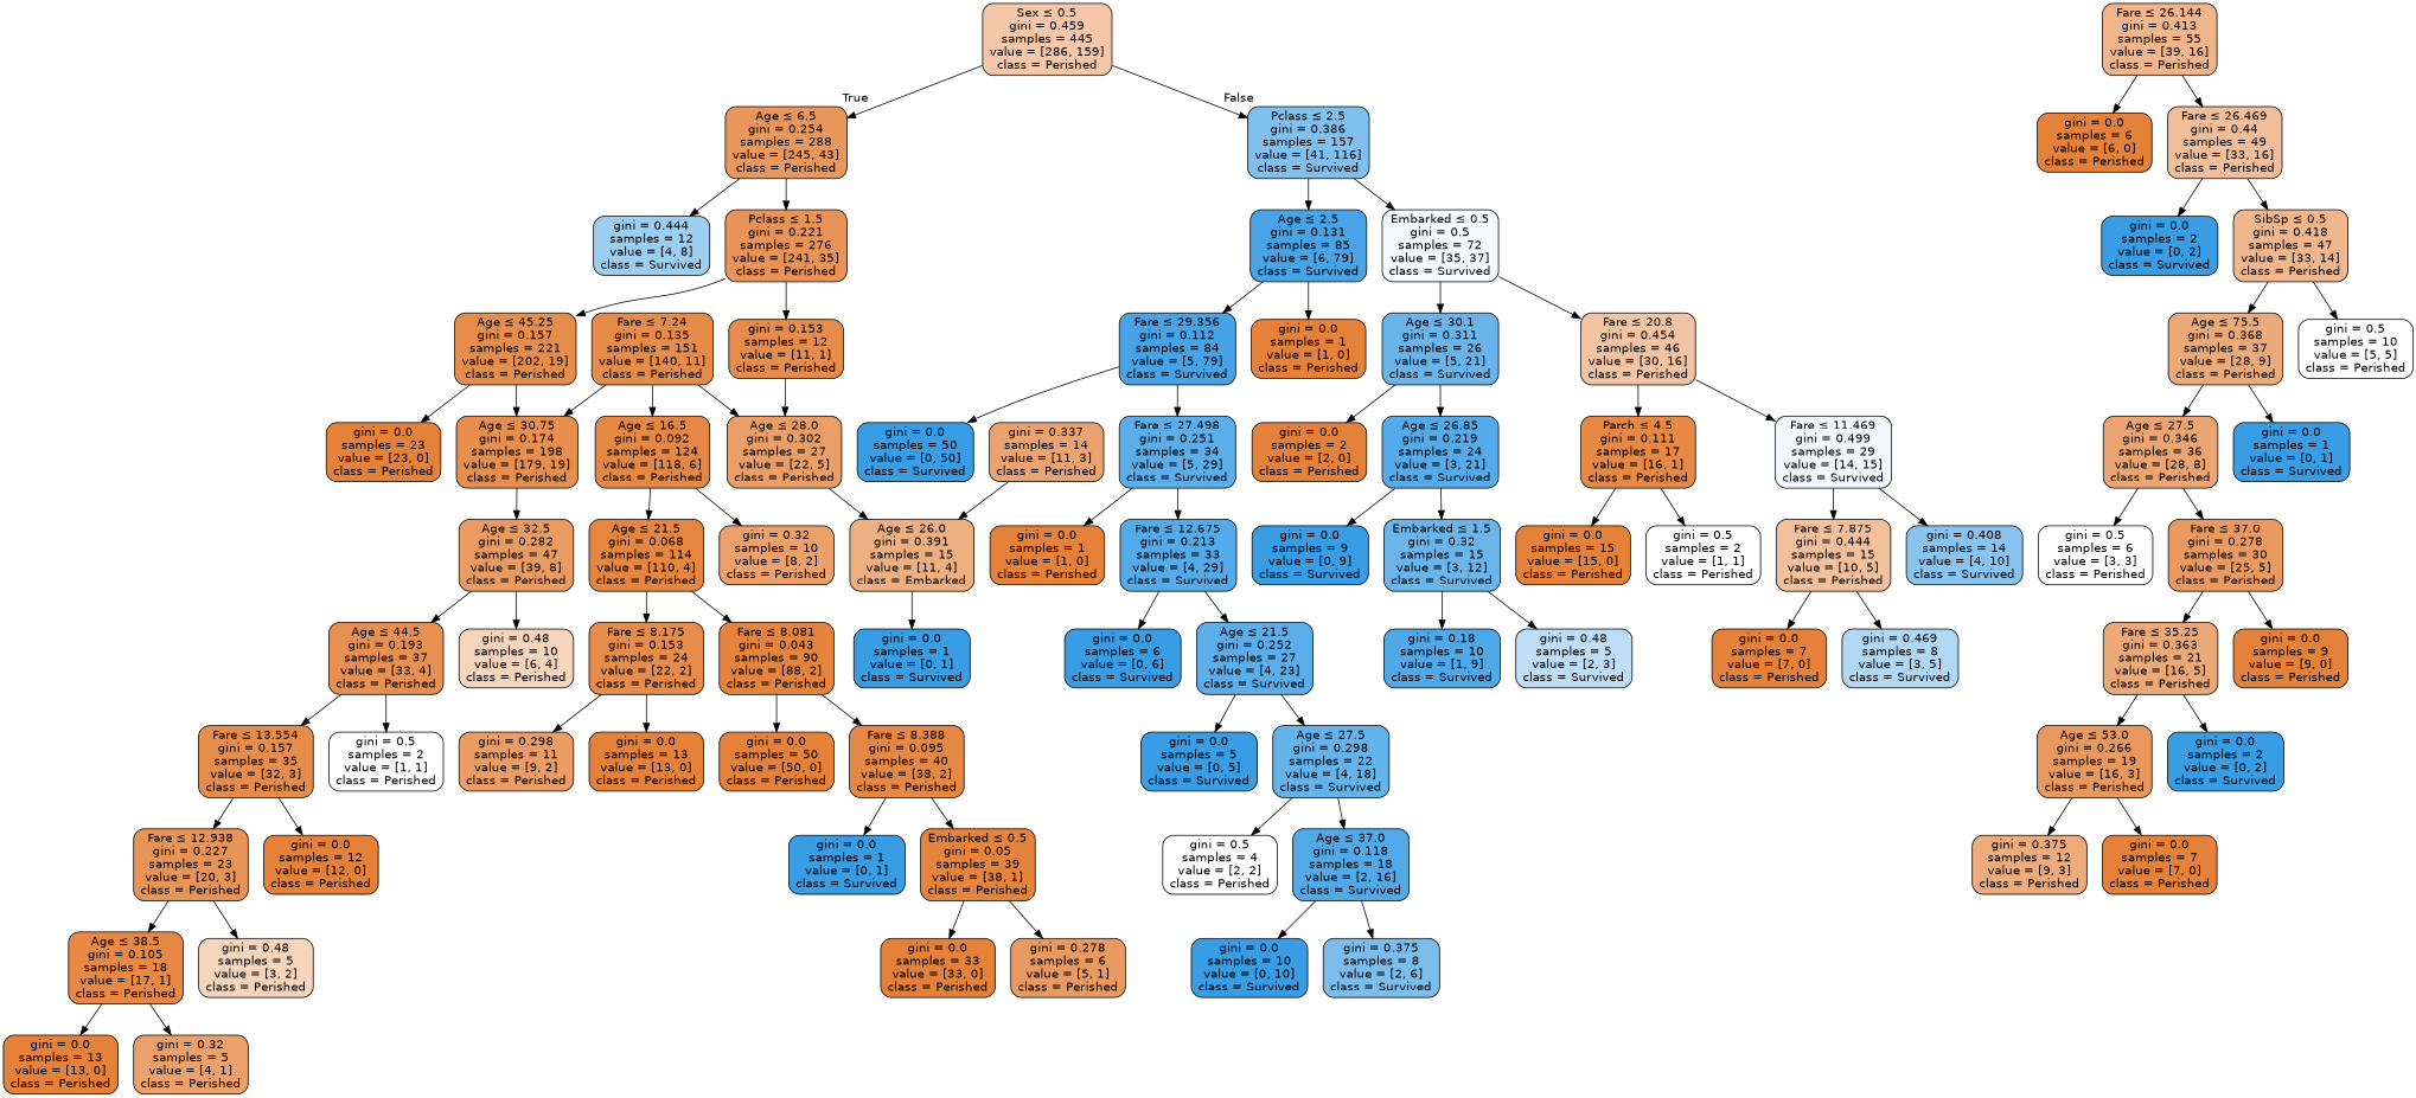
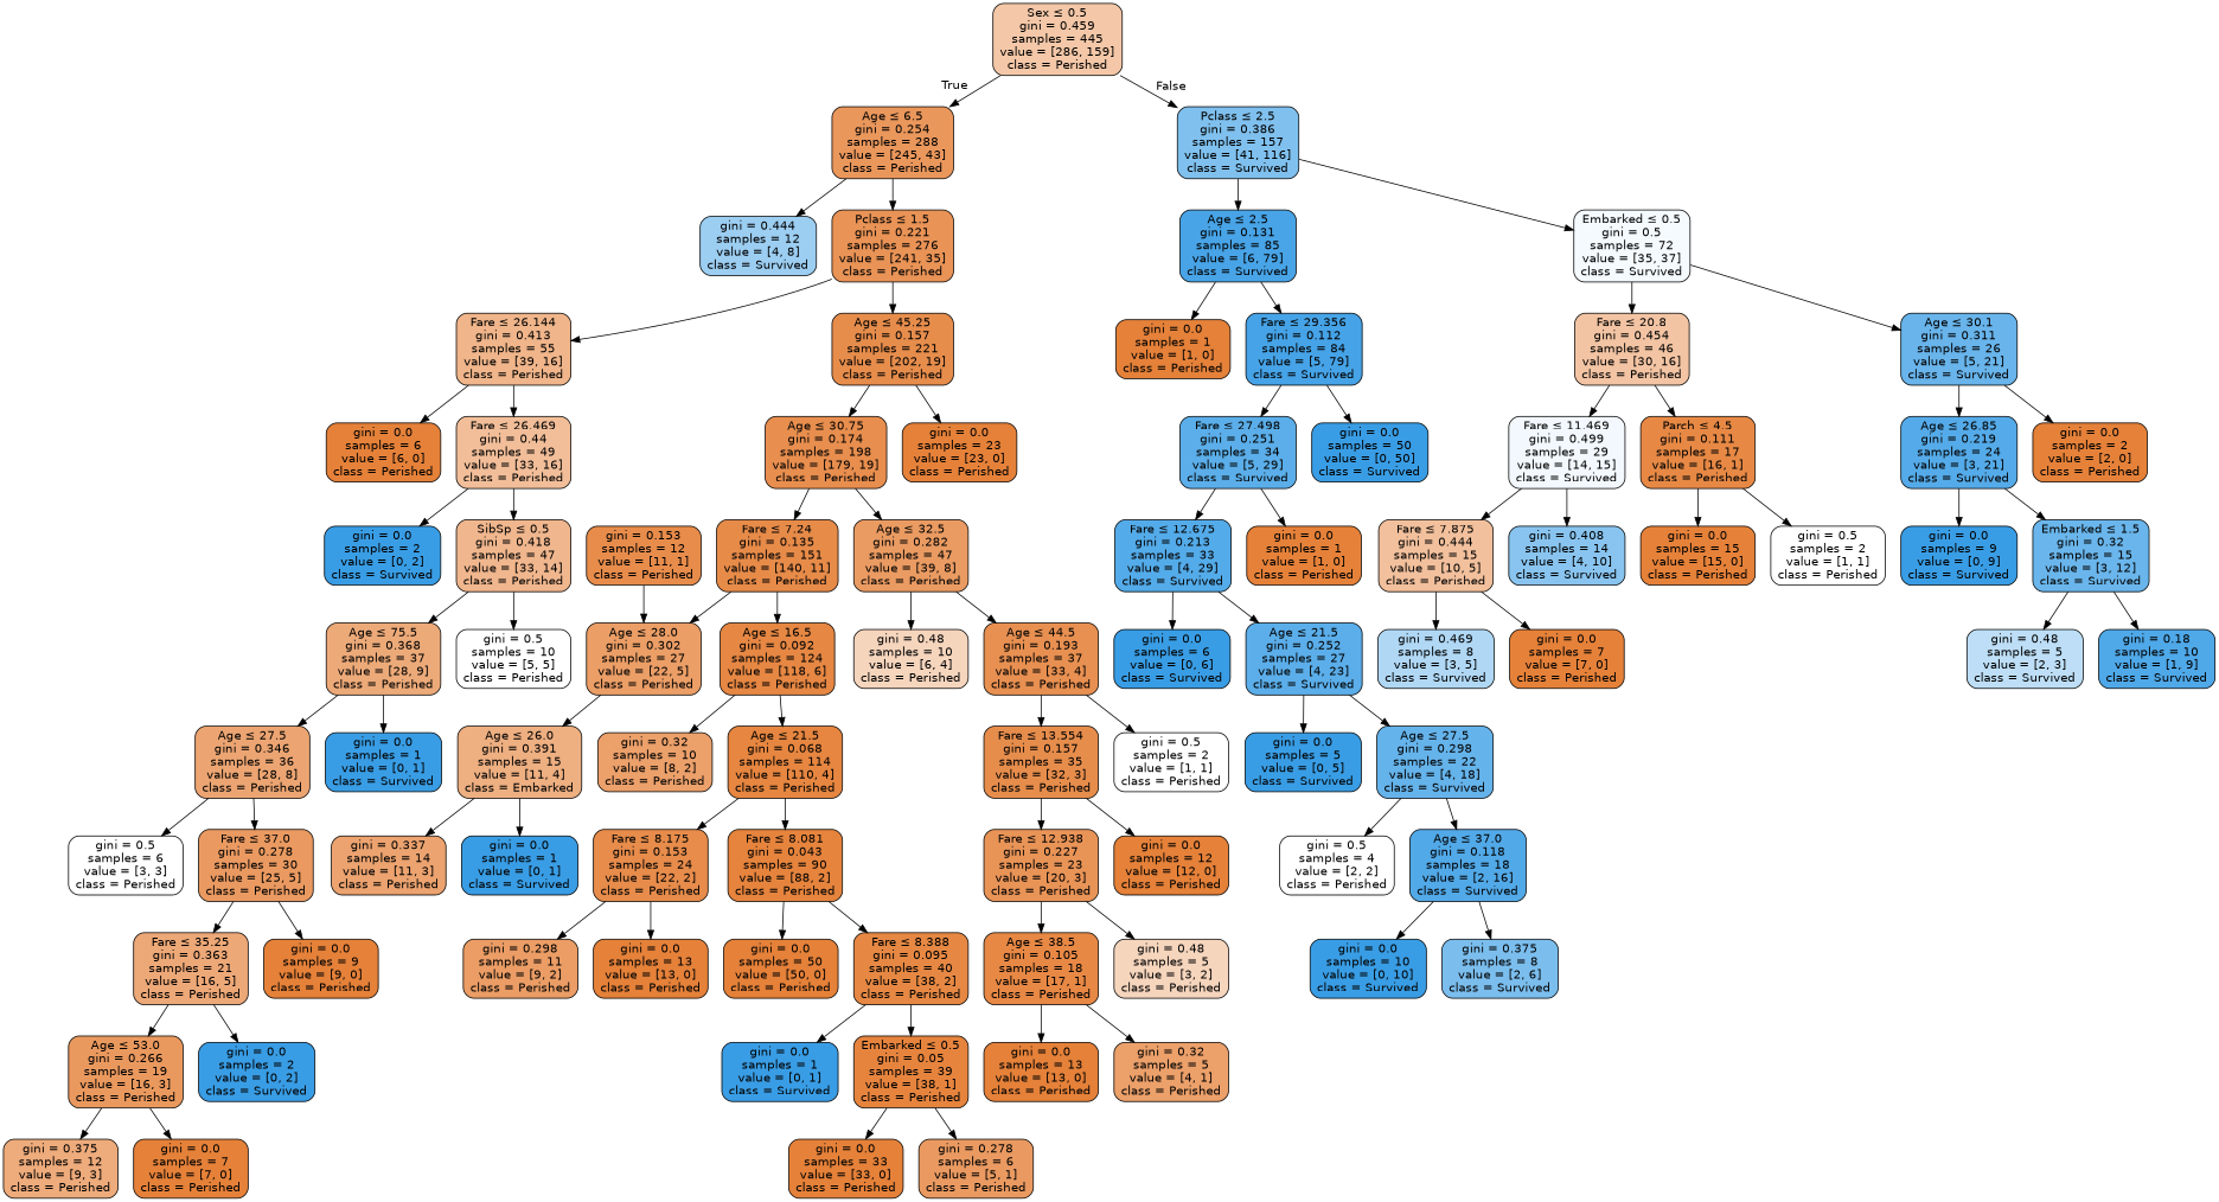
  digraph {
    node [color=black fillcolor="#e58139" fontname=helvetica shape=box style="filled, rounded"]
    edge [fontname=helvetica]
    n1 [fillcolor="#f3c7a7" label=<Sex &le; 0.5<br/>gini = 0.459<br/>samples = 445<br/>value = [286, 159]<br/>class = Perished>]
    n2 [fillcolor="#ea975c" label=<Age &le; 6.5<br/>gini = 0.254<br/>samples = 288<br/>value = [245, 43]<br/>class = Perished>]
    n3 [fillcolor="#7fc0ee" label=<Pclass &le; 2.5<br/>gini = 0.386<br/>samples = 157<br/>value = [41, 116]<br/>class = Survived>]
    n4 [fillcolor="#9ccef2" label=<gini = 0.444<br/>samples = 12<br/>value = [4, 8]<br/>class = Survived>]
    n5 [fillcolor="#e99356" label=<Pclass &le; 1.5<br/>gini = 0.221<br/>samples = 276<br/>value = [241, 35]<br/>class = Perished>]
    n6 [fillcolor="#48a4e7" label=<Age &le; 2.5<br/>gini = 0.131<br/>samples = 85<br/>value = [6, 79]<br/>class = Survived>]
    n7 [fillcolor="#f4fafe" label=<Embarked &le; 0.5<br/>gini = 0.5<br/>samples = 72<br/>value = [35, 37]<br/>class = Survived>]
    n8 [fillcolor="#f0b58a" label=<Fare &le; 26.144<br/>gini = 0.413<br/>samples = 55<br/>value = [39, 16]<br/>class = Perished>]
    n9 [fillcolor="#e78d4c" label=<Age &le; 45.25<br/>gini = 0.157<br/>samples = 221<br/>value = [202, 19]<br/>class = Perished>]
    n10 [label=<gini = 0.0<br/>samples = 6<br/>value = [6, 0]<br/>class = Perished>]
    n11 [fillcolor="#f2be99" label=<Fare &le; 26.469<br/>gini = 0.44<br/>samples = 49<br/>value = [33, 16]<br/>class = Perished>]
    n12 [fillcolor="#e88e4e" label=<Age &le; 30.75<br/>gini = 0.174<br/>samples = 198<br/>value = [179, 19]<br/>class = Perished>]
    n13 [label=<gini = 0.0<br/>samples = 23<br/>value = [23, 0]<br/>class = Perished>]
    n14 [fillcolor="#399de5" label=<gini = 0.0<br/>samples = 2<br/>value = [0, 2]<br/>class = Survived>]
    n15 [fillcolor="#f0b68d" label=<SibSp &le; 0.5<br/>gini = 0.418<br/>samples = 47<br/>value = [33, 14]<br/>class = Perished>]
    n16 [fillcolor="#edaa79" label=<Age &le; 75.5<br/>gini = 0.368<br/>samples = 37<br/>value = [28, 9]<br/>class = Perished>]
    n17 [fillcolor="#ffffff" label=<gini = 0.5<br/>samples = 10<br/>value = [5, 5]<br/>class = Perished>]
    n18 [fillcolor="#eca572" label=<Age &le; 27.5<br/>gini = 0.346<br/>samples = 36<br/>value = [28, 8]<br/>class = Perished>]
    n19 [fillcolor="#399de5" label=<gini = 0.0<br/>samples = 1<br/>value = [0, 1]<br/>class = Survived>]
    n20 [fillcolor="#ffffff" label=<gini = 0.5<br/>samples = 6<br/>value = [3, 3]<br/>class = Perished>]
    n21 [fillcolor="#ea9a61" label=<Fare &le; 37.0<br/>gini = 0.278<br/>samples = 30<br/>value = [25, 5]<br/>class = Perished>]
    n22 [fillcolor="#eda877" label=<Fare &le; 35.25<br/>gini = 0.363<br/>samples = 21<br/>value = [16, 5]<br/>class = Perished>]
    n23 [label=<gini = 0.0<br/>samples = 9<br/>value = [9, 0]<br/>class = Perished>]
    n24 [fillcolor="#ea995e" label=<Age &le; 53.0<br/>gini = 0.266<br/>samples = 19<br/>value = [16, 3]<br/>class = Perished>]
    n25 [fillcolor="#399de5" label=<gini = 0.0<br/>samples = 2<br/>value = [0, 2]<br/>class = Survived>]
    n26 [fillcolor="#eeab7b" label=<gini = 0.375<br/>samples = 12<br/>value = [9, 3]<br/>class = Perished>]
    n27 [label=<gini = 0.0<br/>samples = 7<br/>value = [7, 0]<br/>class = Perished>]
    n28 [fillcolor="#e78b49" label=<Fare &le; 7.24<br/>gini = 0.135<br/>samples = 151<br/>value = [140, 11]<br/>class = Perished>]
    n29 [fillcolor="#ea9b62" label=<Age &le; 32.5<br/>gini = 0.282<br/>samples = 47<br/>value = [39, 8]<br/>class = Perished>]
    n30 [fillcolor="#eb9e66" label=<Age &le; 28.0<br/>gini = 0.302<br/>samples = 27<br/>value = [22, 5]<br/>class = Perished>]
    n31 [fillcolor="#e68743" label=<Age &le; 16.5<br/>gini = 0.092<br/>samples = 124<br/>value = [118, 6]<br/>class = Perished>]
    n32 [fillcolor="#f6d5bd" label=<gini = 0.48<br/>samples = 10<br/>value = [6, 4]<br/>class = Perished>]
    n33 [fillcolor="#e89051" label=<Age &le; 44.5<br/>gini = 0.193<br/>samples = 37<br/>value = [33, 4]<br/>class = Perished>]
    n34 [fillcolor="#eeaf81" label=<Age &le; 26.0<br/>gini = 0.391<br/>samples = 15<br/>value = [11, 4]<br/>class = Embarked>]
    n35 [fillcolor="#eca06a" label=<gini = 0.32<br/>samples = 10<br/>value = [8, 2]<br/>class = Perished>]
    n36 [fillcolor="#e68640" label=<Age &le; 21.5<br/>gini = 0.068<br/>samples = 114<br/>value = [110, 4]<br/>class = Perished>]
    n37 [fillcolor="#eca36f" label=<gini = 0.337<br/>samples = 14<br/>value = [11, 3]<br/>class = Perished>]
    n38 [fillcolor="#399de5" label=<gini = 0.0<br/>samples = 1<br/>value = [0, 1]<br/>class = Survived>]
    n39 [fillcolor="#e78c4b" label=<gini = 0.153<br/>samples = 12<br/>value = [11, 1]<br/>class = Perished>]
    n40 [fillcolor="#e78c4b" label=<Fare &le; 8.175<br/>gini = 0.153<br/>samples = 24<br/>value = [22, 2]<br/>class = Perished>]
    n41 [fillcolor="#e6843d" label=<Fare &le; 8.081<br/>gini = 0.043<br/>samples = 90<br/>value = [88, 2]<br/>class = Perished>]
    n42 [fillcolor="#eb9d65" label=<gini = 0.298<br/>samples = 11<br/>value = [9, 2]<br/>class = Perished>]
    n43 [label=<gini = 0.0<br/>samples = 13<br/>value = [13, 0]<br/>class = Perished>]
    n44 [label=<gini = 0.0<br/>samples = 50<br/>value = [50, 0]<br/>class = Perished>]
    n45 [fillcolor="#e68843" label=<Fare &le; 8.388<br/>gini = 0.095<br/>samples = 40<br/>value = [38, 2]<br/>class = Perished>]
    n46 [fillcolor="#399de5" label=<gini = 0.0<br/>samples = 1<br/>value = [0, 1]<br/>class = Survived>]
    n47 [fillcolor="#e6843e" label=<Embarked &le; 0.5<br/>gini = 0.05<br/>samples = 39<br/>value = [38, 1]<br/>class = Perished>]
    n48 [label=<gini = 0.0<br/>samples = 33<br/>value = [33, 0]<br/>class = Perished>]
    n49 [fillcolor="#ea9a61" label=<gini = 0.278<br/>samples = 6<br/>value = [5, 1]<br/>class = Perished>]
    n50 [fillcolor="#e78d4c" label=<Fare &le; 13.554<br/>gini = 0.157<br/>samples = 35<br/>value = [32, 3]<br/>class = Perished>]
    n51 [fillcolor="#ffffff" label=<gini = 0.5<br/>samples = 2<br/>value = [1, 1]<br/>class = Perished>]
    n52 [fillcolor="#e99457" label=<Fare &le; 12.938<br/>gini = 0.227<br/>samples = 23<br/>value = [20, 3]<br/>class = Perished>]
    n53 [label=<gini = 0.0<br/>samples = 12<br/>value = [12, 0]<br/>class = Perished>]
    n54 [fillcolor="#e78845" label=<Age &le; 38.5<br/>gini = 0.105<br/>samples = 18<br/>value = [17, 1]<br/>class = Perished>]
    n55 [fillcolor="#f6d5bd" label=<gini = 0.48<br/>samples = 5<br/>value = [3, 2]<br/>class = Perished>]
    n56 [label=<gini = 0.0<br/>samples = 13<br/>value = [13, 0]<br/>class = Perished>]
    n57 [fillcolor="#eca06a" label=<gini = 0.32<br/>samples = 5<br/>value = [4, 1]<br/>class = Perished>]
    n58 [label=<gini = 0.0<br/>samples = 1<br/>value = [1, 0]<br/>class = Perished>]
    n59 [fillcolor="#46a3e7" label=<Fare &le; 29.356<br/>gini = 0.112<br/>samples = 84<br/>value = [5, 79]<br/>class = Survived>]
    n60 [fillcolor="#f3c4a3" label=<Fare &le; 20.8<br/>gini = 0.454<br/>samples = 46<br/>value = [30, 16]<br/>class = Perished>]
    n61 [fillcolor="#68b4eb" label=<Age &le; 30.1<br/>gini = 0.311<br/>samples = 26<br/>value = [5, 21]<br/>class = Survived>]
    n62 [fillcolor="#5baee9" label=<Fare &le; 27.498<br/>gini = 0.251<br/>samples = 34<br/>value = [5, 29]<br/>class = Survived>]
    n63 [fillcolor="#399de5" label=<gini = 0.0<br/>samples = 50<br/>value = [0, 50]<br/>class = Survived>]
    n64 [fillcolor="#54abe9" label=<Fare &le; 12.675<br/>gini = 0.213<br/>samples = 33<br/>value = [4, 29]<br/>class = Survived>]
    n65 [label=<gini = 0.0<br/>samples = 1<br/>value = [1, 0]<br/>class = Perished>]
    n66 [fillcolor="#399de5" label=<gini = 0.0<br/>samples = 6<br/>value = [0, 6]<br/>class = Survived>]
    n67 [fillcolor="#5baeea" label=<Age &le; 21.5<br/>gini = 0.252<br/>samples = 27<br/>value = [4, 23]<br/>class = Survived>]
    n68 [fillcolor="#399de5" label=<gini = 0.0<br/>samples = 5<br/>value = [0, 5]<br/>class = Survived>]
    n69 [fillcolor="#65b3eb" label=<Age &le; 27.5<br/>gini = 0.298<br/>samples = 22<br/>value = [4, 18]<br/>class = Survived>]
    n70 [fillcolor="#ffffff" label=<gini = 0.5<br/>samples = 4<br/>value = [2, 2]<br/>class = Perished>]
    n71 [fillcolor="#52a9e8" label=<Age &le; 37.0<br/>gini = 0.118<br/>samples = 18<br/>value = [2, 16]<br/>class = Survived>]
    n72 [fillcolor="#399de5" label=<gini = 0.0<br/>samples = 10<br/>value = [0, 10]<br/>class = Survived>]
    n73 [fillcolor="#7bbeee" label=<gini = 0.375<br/>samples = 8<br/>value = [2, 6]<br/>class = Survived>]
    n74 [fillcolor="#f2f8fd" label=<Fare &le; 11.469<br/>gini = 0.499<br/>samples = 29<br/>value = [14, 15]<br/>class = Survived>]
    n75 [fillcolor="#e78945" label=<Parch &le; 4.5<br/>gini = 0.111<br/>samples = 17<br/>value = [16, 1]<br/>class = Perished>]
    n76 [fillcolor="#55abe9" label=<Age &le; 26.85<br/>gini = 0.219<br/>samples = 24<br/>value = [3, 21]<br/>class = Survived>]
    n77 [label=<gini = 0.0<br/>samples = 2<br/>value = [2, 0]<br/>class = Perished>]
    n78 [fillcolor="#f2c09c" label=<Fare &le; 7.875<br/>gini = 0.444<br/>samples = 15<br/>value = [10, 5]<br/>class = Perished>]
    n79 [fillcolor="#88c4ef" label=<gini = 0.408<br/>samples = 14<br/>value = [4, 10]<br/>class = Survived>]
    n80 [label=<gini = 0.0<br/>samples = 15<br/>value = [15, 0]<br/>class = Perished>]
    n81 [fillcolor="#ffffff" label=<gini = 0.5<br/>samples = 2<br/>value = [1, 1]<br/>class = Perished>]
    n82 [fillcolor="#b0d8f5" label=<gini = 0.469<br/>samples = 8<br/>value = [3, 5]<br/>class = Survived>]
    n83 [label=<gini = 0.0<br/>samples = 7<br/>value = [7, 0]<br/>class = Perished>]
    n84 [fillcolor="#399de5" label=<gini = 0.0<br/>samples = 9<br/>value = [0, 9]<br/>class = Survived>]
    n85 [fillcolor="#6ab6ec" label=<Embarked &le; 1.5<br/>gini = 0.32<br/>samples = 15<br/>value = [3, 12]<br/>class = Survived>]
    n86 [fillcolor="#bddef6" label=<gini = 0.48<br/>samples = 5<br/>value = [2, 3]<br/>class = Survived>]
    n87 [fillcolor="#4fa8e8" label=<gini = 0.18<br/>samples = 10<br/>value = [1, 9]<br/>class = Survived>]
    n1 -> n2 [headlabel=True labelangle=45 labeldistance=2.5]
    n1 -> n3 [headlabel=False labelangle=-45 labeldistance=2.5]
    n2 -> n4
    n2 -> n5
    n3 -> n6
    n3 -> n7
-   n5 -> n39
+   n5 -> n8
    n5 -> n9
    n6 -> n58
    n6 -> n59
    n7 -> n60
    n7 -> n61
    n8 -> n10
    n8 -> n11
    n9 -> n12
    n9 -> n13
    n11 -> n14
    n11 -> n15
-   n28 -> n12
+   n12 -> n28
    n12 -> n29
    n15 -> n16
    n15 -> n17
    n16 -> n18
    n16 -> n19
    n18 -> n20
    n18 -> n21
    n21 -> n22
    n21 -> n23
    n22 -> n24
    n22 -> n25
    n24 -> n26
    n24 -> n27
    n28 -> n30
    n28 -> n31
    n29 -> n32
    n29 -> n33
    n30 -> n34
    n31 -> n35
    n31 -> n36
    n33 -> n50
    n33 -> n51
-   n37 -> n34
+   n34 -> n37
    n34 -> n38
    n36 -> n40
    n36 -> n41
    n39 -> n30
    n40 -> n42
    n40 -> n43
    n41 -> n44
    n41 -> n45
    n45 -> n46
    n45 -> n47
    n47 -> n48
    n47 -> n49
    n50 -> n52
    n50 -> n53
    n52 -> n54
    n52 -> n55
    n54 -> n56
    n54 -> n57
    n59 -> n62
    n59 -> n63
    n60 -> n74
    n60 -> n75
    n61 -> n76
    n61 -> n77
    n62 -> n64
    n62 -> n65
    n64 -> n66
    n64 -> n67
    n67 -> n68
    n67 -> n69
    n69 -> n70
    n69 -> n71
    n71 -> n72
    n71 -> n73
    n74 -> n78
    n74 -> n79
    n75 -> n80
    n75 -> n81
    n76 -> n84
    n76 -> n85
    n78 -> n82
    n78 -> n83
    n85 -> n86
    n85 -> n87
  }
